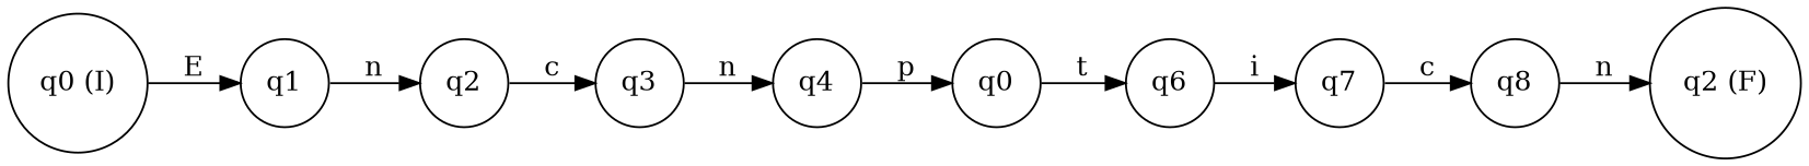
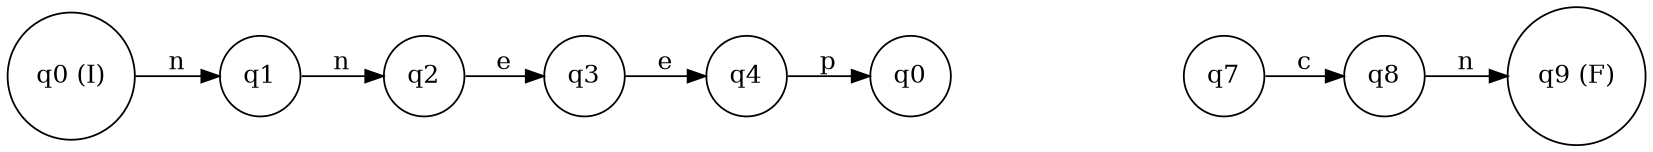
  digraph {
    rankdir=LR
    node [shape=circle]
    n1 [label="q0 (I)"]
    n2 [label=q1]
    n3 [label=q2]
    n4 [label=q3]
    n5 [label=q4]
    n6 [label=q0]
-   n7 [label=q6]
    n8 [label=q7]
    n9 [label=q8]
-   n10 [label="q2 (F)"]
-   n1 -> n2 [label=E]
+   n10 [label="q9 (F)"]
+   n1 -> n2 [label=n]
    n2 -> n3 [label=n]
-   n3 -> n4 [label=c]
-   n4 -> n5 [label=n]
+   n3 -> n4 [label=e]
+   n4 -> n5 [label=e]
    n5 -> n6 [label=p]
-   n6 -> n7 [label=t]
-   n7 -> n8 [label=i]
    n8 -> n9 [label=c]
    n9 -> n10 [label=n]
  }
